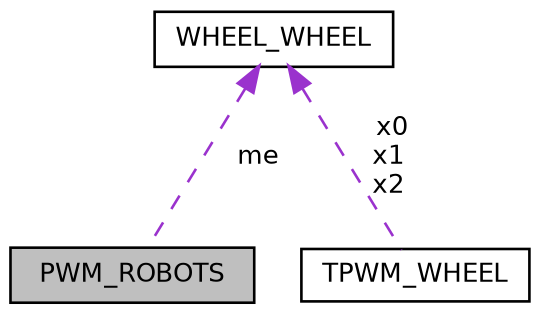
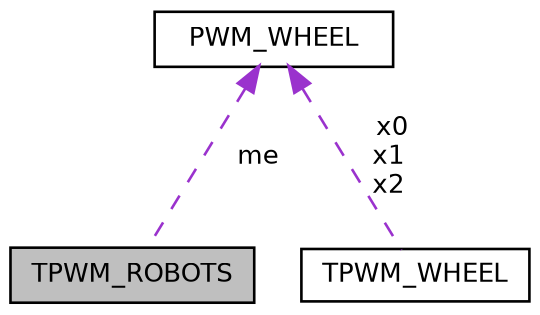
  digraph {
    node [color=black fillcolor=white fontname=Helvetica fontsize=10 shape=record style=filled]
    edge [color=darkorchid3 dir=back fontname=Helvetica fontsize=10 labelfontname=Helvetica labelfontsize=10 style=dashed]
-   n1 [fillcolor=grey75 fontcolor=black height=0.2 label=PWM_ROBOTS width=0.4]
+   n1 [fillcolor=grey75 fontcolor=black height=0.2 label=TPWM_ROBOTS width=0.4]
    n2 [height=0.2 label=TPWM_WHEEL width=0.4]
-   n3 [height=0.2 label=WHEEL_WHEEL width=0.4]
+   n3 [height=0.2 label=PWM_WHEEL width=0.4]
    n3 -> n1 [label=" me"]
    n3 -> n2 [label=" x0\nx1\nx2"]
  }
